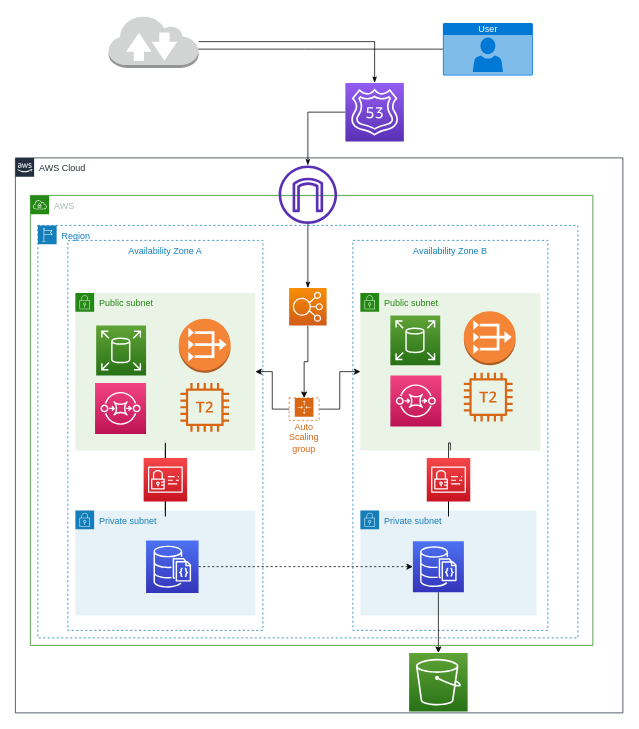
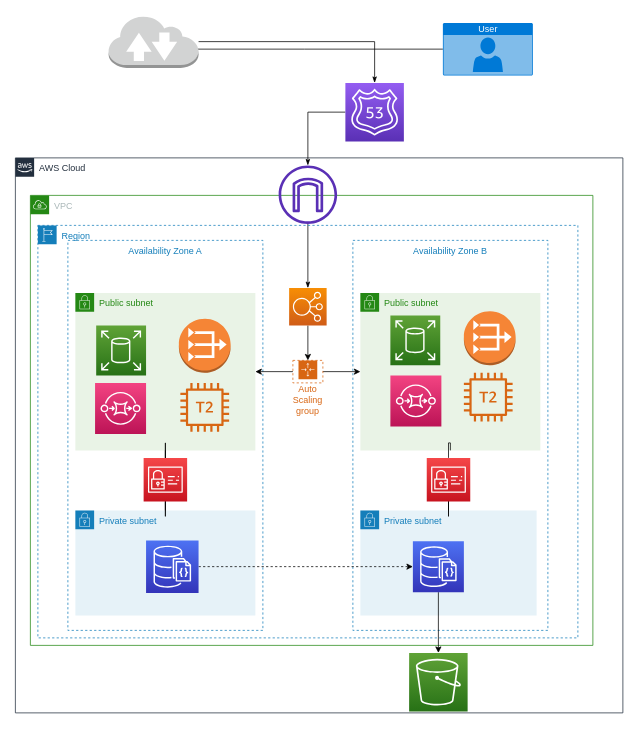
  <mxCell id="0" />
  <mxCell id="1" parent="0" />
  <mxCell id="2" value="AWS Cloud" style="points=[[0,0],[0.25,0],[0.5,0],[0.75,0],[1,0],[1,0.25],[1,0.5],[1,0.75],[1,1],[0.75,1],[0.5,1],[0.25,1],[0,1],[0,0.75],[0,0.5],[0,0.25]];outlineConnect=0;gradientColor=none;html=1;whiteSpace=wrap;fontSize=12;fontStyle=0;shape=mxgraph.aws4.group;grIcon=mxgraph.aws4.group_aws_cloud_alt;strokeColor=#232F3E;fillColor=none;verticalAlign=top;align=left;spacingLeft=30;fontColor=#232F3E;dashed=0;" vertex="1" parent="1"><mxGeometry x="20" y="210" width="810" height="740" as="geometry" /></mxCell>
- <mxCell id="3" value="AWS" style="points=[[0,0],[0.25,0],[0.5,0],[0.75,0],[1,0],[1,0.25],[1,0.5],[1,0.75],[1,1],[0.75,1],[0.5,1],[0.25,1],[0,1],[0,0.75],[0,0.5],[0,0.25]];outlineConnect=0;gradientColor=none;html=1;whiteSpace=wrap;fontSize=12;fontStyle=0;shape=mxgraph.aws4.group;grIcon=mxgraph.aws4.group_vpc;strokeColor=#248814;fillColor=none;verticalAlign=top;align=left;spacingLeft=30;fontColor=#AAB7B8;dashed=0;" vertex="1" parent="1"><mxGeometry x="40" y="260" width="750" height="600" as="geometry" /></mxCell>
+ <mxCell id="3" value="VPC" style="points=[[0,0],[0.25,0],[0.5,0],[0.75,0],[1,0],[1,0.25],[1,0.5],[1,0.75],[1,1],[0.75,1],[0.5,1],[0.25,1],[0,1],[0,0.75],[0,0.5],[0,0.25]];outlineConnect=0;gradientColor=none;html=1;whiteSpace=wrap;fontSize=12;fontStyle=0;shape=mxgraph.aws4.group;grIcon=mxgraph.aws4.group_vpc;strokeColor=#248814;fillColor=none;verticalAlign=top;align=left;spacingLeft=30;fontColor=#AAB7B8;dashed=0;" vertex="1" parent="1"><mxGeometry x="40" y="260" width="750" height="600" as="geometry" /></mxCell>
  <mxCell id="4" value="Availability Zone B" style="fillColor=none;strokeColor=#147EBA;dashed=1;verticalAlign=top;fontStyle=0;fontColor=#147EBA;" vertex="1" parent="1"><mxGeometry x="470" y="320" width="260" height="520" as="geometry" /></mxCell>
  <mxCell id="5" value="Availability Zone A" style="fillColor=none;strokeColor=#147EBA;dashed=1;verticalAlign=top;fontStyle=0;fontColor=#147EBA;" vertex="1" parent="1"><mxGeometry x="90" y="320" width="260" height="520" as="geometry" /></mxCell>
  <mxCell id="6" value="" style="points=[[0,0,0],[0.25,0,0],[0.5,0,0],[0.75,0,0],[1,0,0],[0,1,0],[0.25,1,0],[0.5,1,0],[0.75,1,0],[1,1,0],[0,0.25,0],[0,0.5,0],[0,0.75,0],[1,0.25,0],[1,0.5,0],[1,0.75,0]];outlineConnect=0;fontColor=#232F3E;gradientColor=#60A337;gradientDirection=north;fillColor=#277116;strokeColor=#ffffff;dashed=0;verticalLabelPosition=bottom;verticalAlign=top;align=center;html=1;fontSize=12;fontStyle=0;aspect=fixed;shape=mxgraph.aws4.resourceIcon;resIcon=mxgraph.aws4.s3;" vertex="1" parent="1"><mxGeometry x="545" y="870" width="78" height="78" as="geometry" /></mxCell>
  <mxCell id="7" value="Private subnet" style="points=[[0,0],[0.25,0],[0.5,0],[0.75,0],[1,0],[1,0.25],[1,0.5],[1,0.75],[1,1],[0.75,1],[0.5,1],[0.25,1],[0,1],[0,0.75],[0,0.5],[0,0.25]];outlineConnect=0;gradientColor=none;html=1;whiteSpace=wrap;fontSize=12;fontStyle=0;shape=mxgraph.aws4.group;grIcon=mxgraph.aws4.group_security_group;grStroke=0;strokeColor=#147EBA;fillColor=#E6F2F8;verticalAlign=top;align=left;spacingLeft=30;fontColor=#147EBA;dashed=0;" vertex="1" parent="1"><mxGeometry x="100" y="680" width="240" height="140" as="geometry" /></mxCell>
  <mxCell id="8" value="Private subnet" style="points=[[0,0],[0.25,0],[0.5,0],[0.75,0],[1,0],[1,0.25],[1,0.5],[1,0.75],[1,1],[0.75,1],[0.5,1],[0.25,1],[0,1],[0,0.75],[0,0.5],[0,0.25]];outlineConnect=0;gradientColor=none;html=1;whiteSpace=wrap;fontSize=12;fontStyle=0;shape=mxgraph.aws4.group;grIcon=mxgraph.aws4.group_security_group;grStroke=0;strokeColor=#147EBA;fillColor=#E6F2F8;verticalAlign=top;align=left;spacingLeft=30;fontColor=#147EBA;dashed=0;" vertex="1" parent="1"><mxGeometry x="480" y="680" width="235" height="140" as="geometry" /></mxCell>
  <mxCell id="9" value="Public subnet" style="points=[[0,0],[0.25,0],[0.5,0],[0.75,0],[1,0],[1,0.25],[1,0.5],[1,0.75],[1,1],[0.75,1],[0.5,1],[0.25,1],[0,1],[0,0.75],[0,0.5],[0,0.25]];outlineConnect=0;gradientColor=none;html=1;whiteSpace=wrap;fontSize=12;fontStyle=0;shape=mxgraph.aws4.group;grIcon=mxgraph.aws4.group_security_group;grStroke=0;strokeColor=#248814;fillColor=#E9F3E6;verticalAlign=top;align=left;spacingLeft=30;fontColor=#248814;dashed=0;" vertex="1" parent="1"><mxGeometry x="100" y="390" width="240" height="210" as="geometry" /></mxCell>
  <mxCell id="10" style="edgeStyle=orthogonalEdgeStyle;rounded=0;orthogonalLoop=1;jettySize=auto;html=1;entryX=0;entryY=0.5;entryDx=0;entryDy=0;entryPerimeter=0;dashed=1;" edge="1" parent="1" source="11" target="13"><mxGeometry relative="1" as="geometry" /></mxCell>
  <mxCell id="11" value="" style="points=[[0,0,0],[0.25,0,0],[0.5,0,0],[0.75,0,0],[1,0,0],[0,1,0],[0.25,1,0],[0.5,1,0],[0.75,1,0],[1,1,0],[0,0.25,0],[0,0.5,0],[0,0.75,0],[1,0.25,0],[1,0.5,0],[1,0.75,0]];outlineConnect=0;fontColor=#232F3E;gradientColor=#4D72F3;gradientDirection=north;fillColor=#3334B9;strokeColor=#ffffff;dashed=1;verticalLabelPosition=bottom;verticalAlign=top;align=center;html=1;fontSize=12;fontStyle=0;aspect=fixed;shape=mxgraph.aws4.resourceIcon;resIcon=mxgraph.aws4.documentdb_with_mongodb_compatibility;" vertex="1" parent="1"><mxGeometry x="194.25" y="720" width="70" height="70" as="geometry" /></mxCell>
  <mxCell id="12" style="edgeStyle=orthogonalEdgeStyle;rounded=0;orthogonalLoop=1;jettySize=auto;html=1;" edge="1" parent="1" source="13" target="6"><mxGeometry relative="1" as="geometry" /></mxCell>
  <mxCell id="13" value="" style="points=[[0,0,0],[0.25,0,0],[0.5,0,0],[0.75,0,0],[1,0,0],[0,1,0],[0.25,1,0],[0.5,1,0],[0.75,1,0],[1,1,0],[0,0.25,0],[0,0.5,0],[0,0.75,0],[1,0.25,0],[1,0.5,0],[1,0.75,0]];outlineConnect=0;fontColor=#232F3E;gradientColor=#4D72F3;gradientDirection=north;fillColor=#3334B9;strokeColor=#ffffff;dashed=0;verticalLabelPosition=bottom;verticalAlign=top;align=center;html=1;fontSize=12;fontStyle=0;aspect=fixed;shape=mxgraph.aws4.resourceIcon;resIcon=mxgraph.aws4.documentdb_with_mongodb_compatibility;" vertex="1" parent="1"><mxGeometry x="550" y="721" width="68" height="68" as="geometry" /></mxCell>
  <mxCell id="14" style="edgeStyle=orthogonalEdgeStyle;rounded=0;orthogonalLoop=1;jettySize=auto;html=1;" edge="1" parent="1" source="16" target="9"><mxGeometry relative="1" as="geometry" /></mxCell>
  <mxCell id="15" style="edgeStyle=orthogonalEdgeStyle;rounded=0;orthogonalLoop=1;jettySize=auto;html=1;" edge="1" parent="1" source="16" target="19"><mxGeometry relative="1" as="geometry" /></mxCell>
- <mxCell id="16" value="Auto Scaling group" style="points=[[0,0],[0.25,0],[0.5,0],[0.75,0],[1,0],[1,0.25],[1,0.5],[1,0.75],[1,1],[0.75,1],[0.5,1],[0.25,1],[0,1],[0,0.75],[0,0.5],[0,0.25]];outlineConnect=0;gradientColor=none;html=1;whiteSpace=wrap;fontSize=12;fontStyle=0;shape=mxgraph.aws4.groupCenter;grIcon=mxgraph.aws4.group_auto_scaling_group;grStroke=1;strokeColor=#D86613;fillColor=none;verticalAlign=top;align=center;fontColor=#D86613;dashed=1;spacingTop=25;" vertex="1" parent="1"><mxGeometry x="385" y="530" width="40" height="30" as="geometry" /></mxCell>
+ <mxCell id="16" value="Auto Scaling group" style="points=[[0,0],[0.25,0],[0.5,0],[0.75,0],[1,0],[1,0.25],[1,0.5],[1,0.75],[1,1],[0.75,1],[0.5,1],[0.25,1],[0,1],[0,0.75],[0,0.5],[0,0.25]];outlineConnect=0;gradientColor=none;html=1;whiteSpace=wrap;fontSize=12;fontStyle=0;shape=mxgraph.aws4.groupCenter;grIcon=mxgraph.aws4.group_auto_scaling_group;grStroke=1;strokeColor=#D86613;fillColor=none;verticalAlign=top;align=center;fontColor=#D86613;dashed=1;spacingTop=25;" vertex="1" parent="1"><mxGeometry x="390" y="480" width="40" height="30" as="geometry" /></mxCell>
  <mxCell id="17" style="edgeStyle=orthogonalEdgeStyle;rounded=0;orthogonalLoop=1;jettySize=auto;html=1;entryX=0.5;entryY=0;entryDx=0;entryDy=0;" edge="1" parent="1" source="18" target="16"><mxGeometry relative="1" as="geometry" /></mxCell>
  <mxCell id="18" value="" style="points=[[0,0,0],[0.25,0,0],[0.5,0,0],[0.75,0,0],[1,0,0],[0,1,0],[0.25,1,0],[0.5,1,0],[0.75,1,0],[1,1,0],[0,0.25,0],[0,0.5,0],[0,0.75,0],[1,0.25,0],[1,0.5,0],[1,0.75,0]];outlineConnect=0;fontColor=#232F3E;gradientColor=#F78E04;gradientDirection=north;fillColor=#D05C17;strokeColor=#ffffff;dashed=0;verticalLabelPosition=bottom;verticalAlign=top;align=center;html=1;fontSize=12;fontStyle=0;aspect=fixed;shape=mxgraph.aws4.resourceIcon;resIcon=mxgraph.aws4.elastic_load_balancing;" vertex="1" parent="1"><mxGeometry x="385" y="383.5" width="50" height="50" as="geometry" /></mxCell>
  <mxCell id="19" value="Public subnet" style="points=[[0,0],[0.25,0],[0.5,0],[0.75,0],[1,0],[1,0.25],[1,0.5],[1,0.75],[1,1],[0.75,1],[0.5,1],[0.25,1],[0,1],[0,0.75],[0,0.5],[0,0.25]];outlineConnect=0;gradientColor=none;html=1;whiteSpace=wrap;fontSize=12;fontStyle=0;shape=mxgraph.aws4.group;grIcon=mxgraph.aws4.group_security_group;grStroke=0;strokeColor=#248814;fillColor=#E9F3E6;verticalAlign=top;align=left;spacingLeft=30;fontColor=#248814;dashed=0;" vertex="1" parent="1"><mxGeometry x="480" y="390" width="240" height="210" as="geometry" /></mxCell>
  <mxCell id="20" value="" style="points=[[0,0,0],[0.25,0,0],[0.5,0,0],[0.75,0,0],[1,0,0],[0,1,0],[0.25,1,0],[0.5,1,0],[0.75,1,0],[1,1,0],[0,0.25,0],[0,0.5,0],[0,0.75,0],[1,0.25,0],[1,0.5,0],[1,0.75,0]];outlineConnect=0;fontColor=#232F3E;gradientColor=#F34482;gradientDirection=north;fillColor=#BC1356;strokeColor=#ffffff;dashed=0;verticalLabelPosition=bottom;verticalAlign=top;align=center;html=1;fontSize=12;fontStyle=0;aspect=fixed;shape=mxgraph.aws4.resourceIcon;resIcon=mxgraph.aws4.sqs;" vertex="1" parent="1"><mxGeometry x="520" y="500" width="68" height="68" as="geometry" /></mxCell>
  <mxCell id="21" value="" style="points=[[0,0,0],[0.25,0,0],[0.5,0,0],[0.75,0,0],[1,0,0],[0,1,0],[0.25,1,0],[0.5,1,0],[0.75,1,0],[1,1,0],[0,0.25,0],[0,0.5,0],[0,0.75,0],[1,0.25,0],[1,0.5,0],[1,0.75,0]];outlineConnect=0;fontColor=#232F3E;gradientColor=#F34482;gradientDirection=north;fillColor=#BC1356;strokeColor=#ffffff;dashed=0;verticalLabelPosition=bottom;verticalAlign=top;align=center;html=1;fontSize=12;fontStyle=0;aspect=fixed;shape=mxgraph.aws4.resourceIcon;resIcon=mxgraph.aws4.sqs;" vertex="1" parent="1"><mxGeometry x="126.25" y="510" width="68" height="68" as="geometry" /></mxCell>
  <mxCell id="22" value="" style="outlineConnect=0;fontColor=#232F3E;gradientColor=none;fillColor=#D86613;strokeColor=none;dashed=0;verticalLabelPosition=bottom;verticalAlign=top;align=center;html=1;fontSize=12;fontStyle=0;aspect=fixed;pointerEvents=1;shape=mxgraph.aws4.t2_instance;" vertex="1" parent="1"><mxGeometry x="618" y="496.5" width="65" height="65" as="geometry" /></mxCell>
  <mxCell id="23" value="" style="outlineConnect=0;fontColor=#232F3E;gradientColor=none;fillColor=#D86613;strokeColor=none;dashed=0;verticalLabelPosition=bottom;verticalAlign=top;align=center;html=1;fontSize=12;fontStyle=0;aspect=fixed;pointerEvents=1;shape=mxgraph.aws4.t2_instance;" vertex="1" parent="1"><mxGeometry x="240" y="510" width="65" height="65" as="geometry" /></mxCell>
  <mxCell id="24" value="" style="points=[[0,0,0],[0.25,0,0],[0.5,0,0],[0.75,0,0],[1,0,0],[0,1,0],[0.25,1,0],[0.5,1,0],[0.75,1,0],[1,1,0],[0,0.25,0],[0,0.5,0],[0,0.75,0],[1,0.25,0],[1,0.5,0],[1,0.75,0]];outlineConnect=0;fontColor=#232F3E;gradientColor=#60A337;gradientDirection=north;fillColor=#277116;strokeColor=#ffffff;dashed=0;verticalLabelPosition=bottom;verticalAlign=top;align=center;html=1;fontSize=12;fontStyle=0;aspect=fixed;shape=mxgraph.aws4.resourceIcon;resIcon=mxgraph.aws4.elastic_block_store;" vertex="1" parent="1"><mxGeometry x="520" y="420" width="66.5" height="66.5" as="geometry" /></mxCell>
  <mxCell id="25" value="" style="points=[[0,0,0],[0.25,0,0],[0.5,0,0],[0.75,0,0],[1,0,0],[0,1,0],[0.25,1,0],[0.5,1,0],[0.75,1,0],[1,1,0],[0,0.25,0],[0,0.5,0],[0,0.75,0],[1,0.25,0],[1,0.5,0],[1,0.75,0]];outlineConnect=0;fontColor=#232F3E;gradientColor=#60A337;gradientDirection=north;fillColor=#277116;strokeColor=#ffffff;dashed=0;verticalLabelPosition=bottom;verticalAlign=top;align=center;html=1;fontSize=12;fontStyle=0;aspect=fixed;shape=mxgraph.aws4.resourceIcon;resIcon=mxgraph.aws4.elastic_block_store;" vertex="1" parent="1"><mxGeometry x="127.75" y="433.5" width="66.5" height="66.5" as="geometry" /></mxCell>
  <mxCell id="26" style="edgeStyle=orthogonalEdgeStyle;rounded=0;orthogonalLoop=1;jettySize=auto;html=1;endArrow=none;endFill=0;" edge="1" parent="1" source="28" target="7"><mxGeometry relative="1" as="geometry" /></mxCell>
  <mxCell id="27" style="edgeStyle=orthogonalEdgeStyle;rounded=0;orthogonalLoop=1;jettySize=auto;html=1;endArrow=none;endFill=0;" edge="1" parent="1" source="28" target="9"><mxGeometry relative="1" as="geometry" /></mxCell>
  <mxCell id="28" value="" style="points=[[0,0,0],[0.25,0,0],[0.5,0,0],[0.75,0,0],[1,0,0],[0,1,0],[0.25,1,0],[0.5,1,0],[0.75,1,0],[1,1,0],[0,0.25,0],[0,0.5,0],[0,0.75,0],[1,0.25,0],[1,0.5,0],[1,0.75,0]];outlineConnect=0;fontColor=#232F3E;gradientColor=#F54749;gradientDirection=north;fillColor=#C7131F;strokeColor=#ffffff;dashed=0;verticalLabelPosition=bottom;verticalAlign=top;align=center;html=1;fontSize=12;fontStyle=0;aspect=fixed;shape=mxgraph.aws4.resourceIcon;resIcon=mxgraph.aws4.identity_and_access_management;" vertex="1" parent="1"><mxGeometry x="191" y="610" width="58" height="58" as="geometry" /></mxCell>
  <mxCell id="29" style="edgeStyle=orthogonalEdgeStyle;rounded=0;orthogonalLoop=1;jettySize=auto;html=1;endArrow=none;endFill=0;" edge="1" parent="1" source="31" target="8"><mxGeometry relative="1" as="geometry" /></mxCell>
  <mxCell id="30" style="edgeStyle=orthogonalEdgeStyle;rounded=0;orthogonalLoop=1;jettySize=auto;html=1;endArrow=none;endFill=0;" edge="1" parent="1" source="31" target="19"><mxGeometry relative="1" as="geometry" /></mxCell>
  <mxCell id="31" value="" style="points=[[0,0,0],[0.25,0,0],[0.5,0,0],[0.75,0,0],[1,0,0],[0,1,0],[0.25,1,0],[0.5,1,0],[0.75,1,0],[1,1,0],[0,0.25,0],[0,0.5,0],[0,0.75,0],[1,0.25,0],[1,0.5,0],[1,0.75,0]];outlineConnect=0;fontColor=#232F3E;gradientColor=#F54749;gradientDirection=north;fillColor=#C7131F;strokeColor=#ffffff;dashed=0;verticalLabelPosition=bottom;verticalAlign=top;align=center;html=1;fontSize=12;fontStyle=0;aspect=fixed;shape=mxgraph.aws4.resourceIcon;resIcon=mxgraph.aws4.identity_and_access_management;" vertex="1" parent="1"><mxGeometry x="568.5" y="610" width="58" height="58" as="geometry" /></mxCell>
  <mxCell id="32" style="edgeStyle=orthogonalEdgeStyle;rounded=0;orthogonalLoop=1;jettySize=auto;html=1;entryX=0.5;entryY=0;entryDx=0;entryDy=0;entryPerimeter=0;endArrow=classicThin;endFill=1;" edge="1" parent="1" source="33" target="18"><mxGeometry relative="1" as="geometry" /></mxCell>
  <mxCell id="33" value="" style="outlineConnect=0;fontColor=#232F3E;gradientColor=none;fillColor=#5A30B5;strokeColor=none;dashed=0;verticalLabelPosition=bottom;verticalAlign=top;align=center;html=1;fontSize=12;fontStyle=0;aspect=fixed;pointerEvents=1;shape=mxgraph.aws4.internet_gateway;" vertex="1" parent="1"><mxGeometry x="371" y="220" width="78" height="78" as="geometry" /></mxCell>
  <mxCell id="34" style="edgeStyle=orthogonalEdgeStyle;rounded=0;orthogonalLoop=1;jettySize=auto;html=1;endArrow=classicThin;endFill=1;" edge="1" parent="1" source="35" target="33"><mxGeometry relative="1" as="geometry" /></mxCell>
  <mxCell id="35" value="" style="points=[[0,0,0],[0.25,0,0],[0.5,0,0],[0.75,0,0],[1,0,0],[0,1,0],[0.25,1,0],[0.5,1,0],[0.75,1,0],[1,1,0],[0,0.25,0],[0,0.5,0],[0,0.75,0],[1,0.25,0],[1,0.5,0],[1,0.75,0]];outlineConnect=0;fontColor=#232F3E;gradientColor=#945DF2;gradientDirection=north;fillColor=#5A30B5;strokeColor=#ffffff;dashed=0;verticalLabelPosition=bottom;verticalAlign=top;align=center;html=1;fontSize=12;fontStyle=0;aspect=fixed;shape=mxgraph.aws4.resourceIcon;resIcon=mxgraph.aws4.route_53;" vertex="1" parent="1"><mxGeometry x="460" y="110" width="78" height="78" as="geometry" /></mxCell>
  <mxCell id="36" style="edgeStyle=orthogonalEdgeStyle;rounded=0;orthogonalLoop=1;jettySize=auto;html=1;endArrow=classicThin;endFill=1;" edge="1" parent="1" source="37"><mxGeometry relative="1" as="geometry"><mxPoint x="220" y="65" as="targetPoint" /></mxGeometry></mxCell>
  <mxCell id="37" value="User" style="html=1;strokeColor=none;fillColor=#0079D6;labelPosition=center;verticalLabelPosition=middle;verticalAlign=top;align=center;fontSize=12;outlineConnect=0;spacingTop=-6;fontColor=#FFFFFF;shape=mxgraph.sitemap.user;dashed=1;" vertex="1" parent="1"><mxGeometry x="590" y="30" width="120" height="70" as="geometry" /></mxCell>
  <mxCell id="38" style="edgeStyle=orthogonalEdgeStyle;rounded=0;orthogonalLoop=1;jettySize=auto;html=1;endArrow=classicThin;endFill=1;" edge="1" parent="1" source="39" target="35"><mxGeometry relative="1" as="geometry" /></mxCell>
  <mxCell id="39" value="" style="outlineConnect=0;dashed=0;verticalLabelPosition=bottom;verticalAlign=top;align=center;html=1;shape=mxgraph.aws3.internet_2;fillColor=#D2D3D3;gradientColor=none;" vertex="1" parent="1"><mxGeometry x="144.25" y="20" width="120" height="70" as="geometry" /></mxCell>
  <mxCell id="40" value="" style="outlineConnect=0;dashed=0;verticalLabelPosition=bottom;verticalAlign=top;align=center;html=1;shape=mxgraph.aws3.vpc_nat_gateway;fillColor=#F58536;gradientColor=none;" vertex="1" parent="1"><mxGeometry x="238" y="424.5" width="69" height="72" as="geometry" /></mxCell>
  <mxCell id="41" value="" style="outlineConnect=0;dashed=0;verticalLabelPosition=bottom;verticalAlign=top;align=center;html=1;shape=mxgraph.aws3.vpc_nat_gateway;fillColor=#F58536;gradientColor=none;" vertex="1" parent="1"><mxGeometry x="618" y="414.5" width="69" height="72" as="geometry" /></mxCell>
  <mxCell id="42" value="Region" style="points=[[0,0],[0.25,0],[0.5,0],[0.75,0],[1,0],[1,0.25],[1,0.5],[1,0.75],[1,1],[0.75,1],[0.5,1],[0.25,1],[0,1],[0,0.75],[0,0.5],[0,0.25]];outlineConnect=0;gradientColor=none;html=1;whiteSpace=wrap;fontSize=12;fontStyle=0;shape=mxgraph.aws4.group;grIcon=mxgraph.aws4.group_region;strokeColor=#147EBA;fillColor=none;verticalAlign=top;align=left;spacingLeft=30;fontColor=#147EBA;dashed=1;" vertex="1" parent="1"><mxGeometry x="50" y="300" width="720" height="550" as="geometry" /></mxCell>
